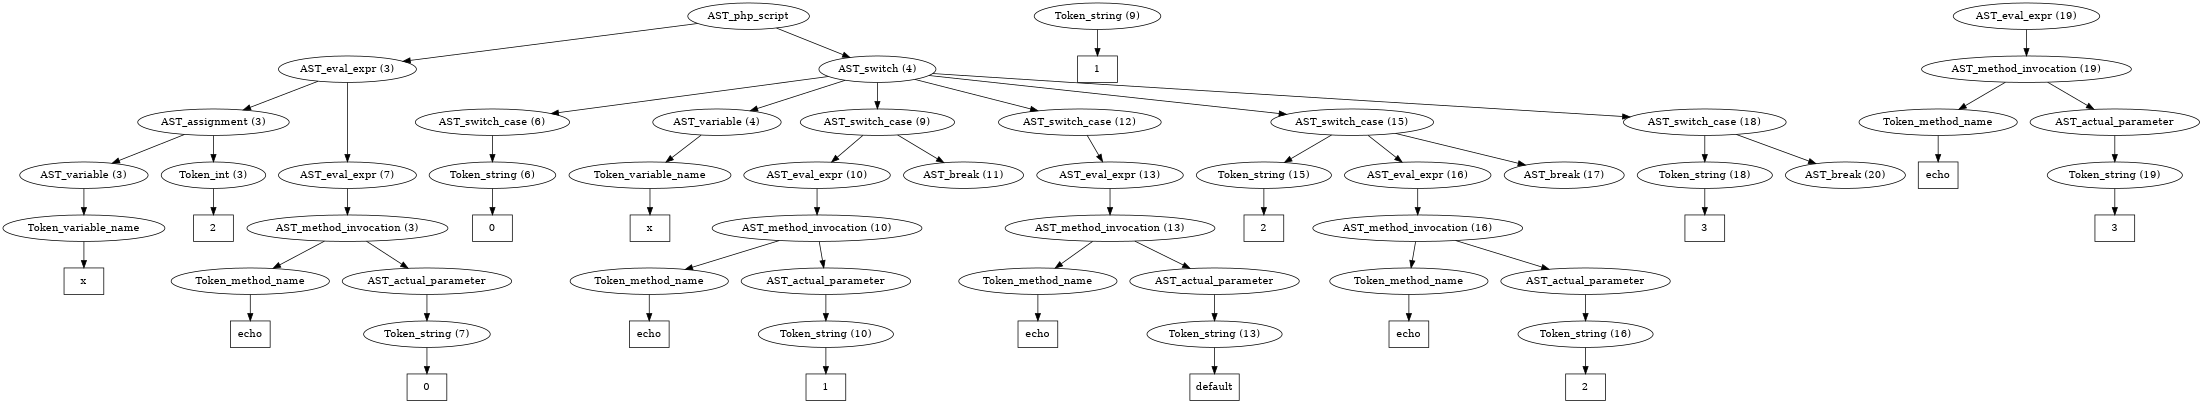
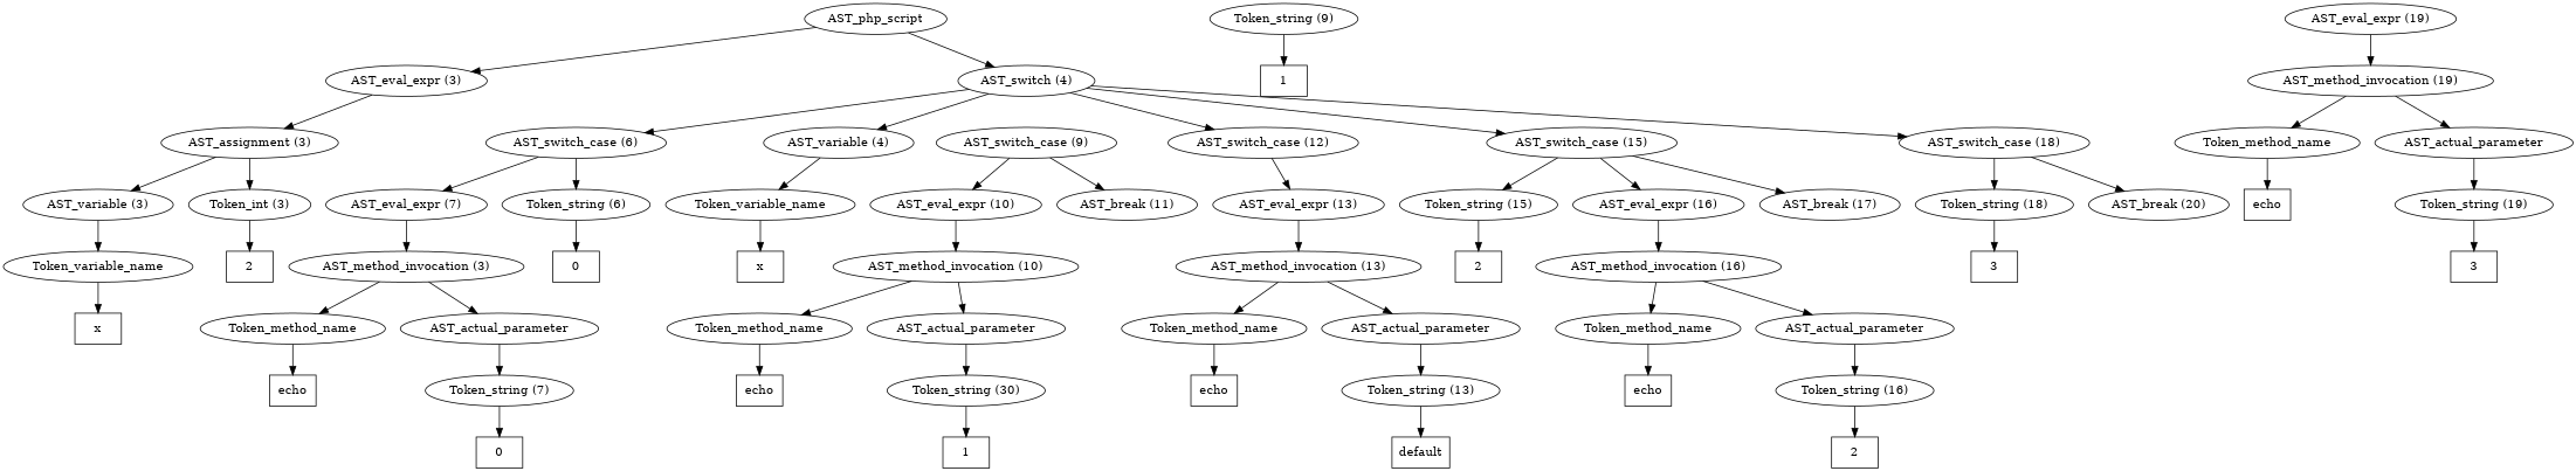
  digraph {
    n1 [label=AST_php_script]
    n2 [label="AST_eval_expr (3)"]
    n3 [label="AST_switch (4)"]
    n4 [label="AST_assignment (3)"]
    n5 [label="AST_variable (4)"]
    n6 [label="AST_switch_case (6)"]
    n7 [label="AST_switch_case (9)"]
    n8 [label="AST_switch_case (12)"]
    n9 [label="AST_switch_case (15)"]
    n10 [label="AST_switch_case (18)"]
    n11 [label="AST_variable (3)"]
    n12 [label="Token_int (3)"]
    n13 [label=Token_variable_name]
    n14 [label=2 shape=box]
    n15 [label=x shape=box]
    n16 [label=Token_variable_name]
    n17 [label="Token_string (6)"]
    n18 [label="AST_eval_expr (7)"]
    n19 [label="AST_eval_expr (10)"]
    n20 [label="AST_break (11)"]
    n21 [label="AST_eval_expr (13)"]
    n22 [label="Token_string (15)"]
    n23 [label="AST_eval_expr (16)"]
    n24 [label="AST_break (17)"]
    n25 [label="Token_string (18)"]
    n26 [label="AST_break (20)"]
    n27 [label=x shape=box]
    n28 [label=0 shape=box]
    n29 [label="AST_method_invocation (3)"]
    n30 [label=Token_method_name]
    n31 [label=AST_actual_parameter]
    n32 [label=echo shape=box]
    n33 [label="Token_string (7)"]
    n34 [label=0 shape=box]
    n35 [label="Token_string (9)"]
    n36 [label=1 shape=box]
    n37 [label="AST_method_invocation (10)"]
    n38 [label=Token_method_name]
    n39 [label=AST_actual_parameter]
    n40 [label=echo shape=box]
-   n41 [label="Token_string (10)"]
+   n41 [label="Token_string (30)"]
    n42 [label=1 shape=box]
    n43 [label="AST_method_invocation (13)"]
    n44 [label=Token_method_name]
    n45 [label=AST_actual_parameter]
    n46 [label=echo shape=box]
    n47 [label="Token_string (13)"]
    n48 [label=default shape=box]
    n49 [label=2 shape=box]
    n50 [label="AST_method_invocation (16)"]
    n51 [label=Token_method_name]
    n52 [label=AST_actual_parameter]
    n53 [label=echo shape=box]
    n54 [label="Token_string (16)"]
    n55 [label=2 shape=box]
    n56 [label=3 shape=box]
    n57 [label="AST_eval_expr (19)"]
    n58 [label="AST_method_invocation (19)"]
    n59 [label=Token_method_name]
    n60 [label=AST_actual_parameter]
    n61 [label=echo shape=box]
    n62 [label="Token_string (19)"]
    n63 [label=3 shape=box]
    n1 -> n2
    n1 -> n3
    n2 -> n4
    n3 -> n5
    n3 -> n6
-   n3 -> n7
    n3 -> n8
    n3 -> n9
    n3 -> n10
    n4 -> n11
    n4 -> n12
    n5 -> n16
    n6 -> n17
-   n2 -> n18
+   n6 -> n18
    n7 -> n19
    n7 -> n20
    n8 -> n21
    n9 -> n22
    n9 -> n23
    n9 -> n24
    n10 -> n25
    n10 -> n26
    n11 -> n13
    n12 -> n14
    n13 -> n15
    n16 -> n27
    n17 -> n28
    n18 -> n29
    n19 -> n37
    n21 -> n43
    n22 -> n49
    n23 -> n50
    n25 -> n56
    n29 -> n30
    n29 -> n31
    n30 -> n32
    n31 -> n33
    n33 -> n34
    n35 -> n36
    n37 -> n38
    n37 -> n39
    n38 -> n40
    n39 -> n41
    n41 -> n42
    n43 -> n44
    n43 -> n45
    n44 -> n46
    n45 -> n47
    n47 -> n48
    n50 -> n51
    n50 -> n52
    n51 -> n53
    n52 -> n54
    n54 -> n55
    n57 -> n58
    n58 -> n59
    n58 -> n60
    n59 -> n61
    n60 -> n62
    n62 -> n63
  }
